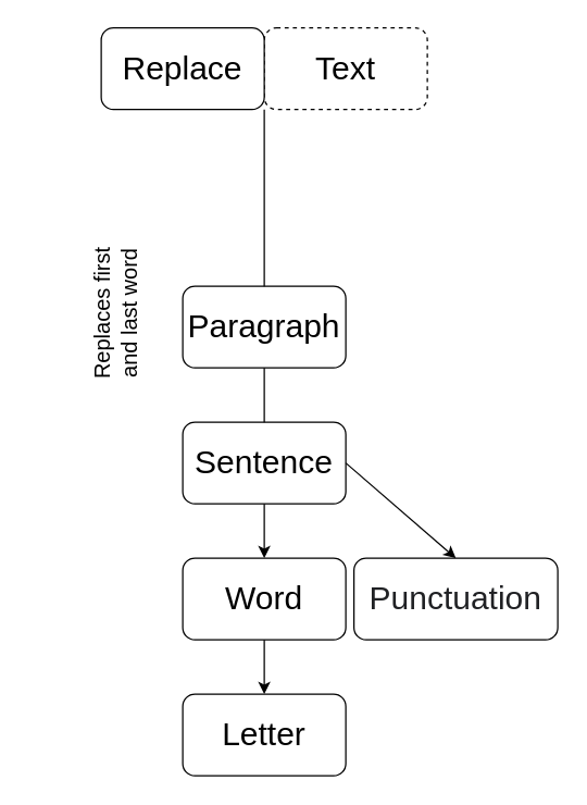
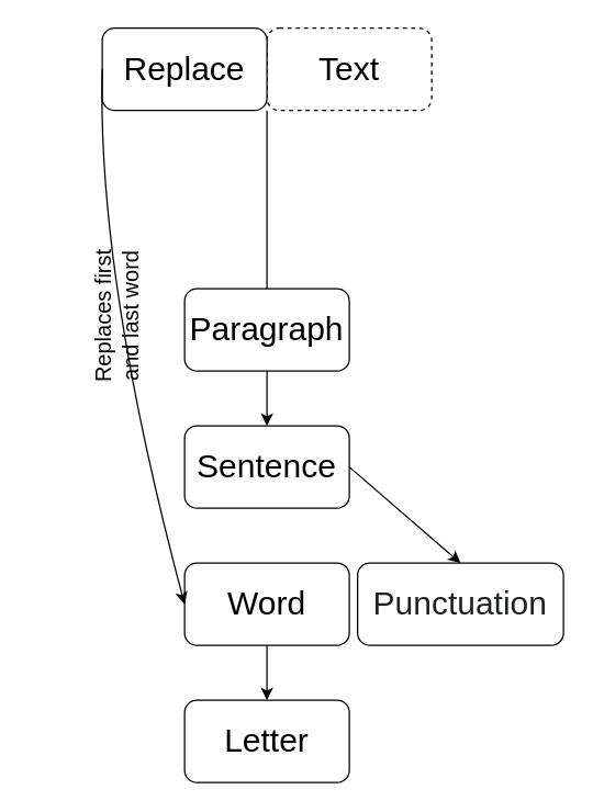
  <mxCell id="0" />
  <mxCell id="1" parent="0" />
  <mxCell id="2" value="&lt;font style=&quot;font-size: 24px&quot;&gt;Letter&lt;/font&gt;" style="rounded=1;whiteSpace=wrap;html=1;" parent="1" vertex="1"><mxGeometry x="134" y="510" width="120" height="60" as="geometry" /></mxCell>
  <mxCell id="3" value="&lt;font style=&quot;font-size: 24px&quot;&gt;Word&lt;/font&gt;" style="rounded=1;whiteSpace=wrap;html=1;" parent="1" vertex="1"><mxGeometry x="134" y="410" width="120" height="60" as="geometry" /></mxCell>
  <mxCell id="4" value="&lt;font style=&quot;font-size: 24px&quot;&gt;Sentence&lt;/font&gt;" style="rounded=1;whiteSpace=wrap;html=1;" parent="1" vertex="1"><mxGeometry x="134" y="310" width="120" height="60" as="geometry" /></mxCell>
  <mxCell id="5" value="&lt;font style=&quot;font-size: 24px&quot;&gt;Text&lt;/font&gt;" style="rounded=1;whiteSpace=wrap;html=1;dashed=1;" parent="1" vertex="1"><mxGeometry x="194" y="20" width="120" height="60" as="geometry" /></mxCell>
  <mxCell id="6" value="&lt;span style=&quot;color: rgb(32 , 33 , 36) ; font-family: &amp;#34;google sans&amp;#34; , &amp;#34;arial&amp;#34; , sans-serif ; text-align: left&quot;&gt;&lt;font style=&quot;font-size: 24px&quot;&gt;Punctuation&lt;/font&gt;&lt;/span&gt;" style="rounded=1;whiteSpace=wrap;html=1;verticalAlign=middle;" parent="1" vertex="1"><mxGeometry x="260" y="410" width="150" height="60" as="geometry" /></mxCell>
  <mxCell id="7" value="" style="endArrow=classic;html=1;exitX=1;exitY=0.5;exitDx=0;exitDy=0;entryX=0.5;entryY=0;entryDx=0;entryDy=0;" parent="1" source="4" target="6" edge="1"><mxGeometry width="50" height="50" relative="1" as="geometry"><mxPoint x="170" y="330" as="sourcePoint" /><mxPoint x="350" y="330" as="targetPoint" /></mxGeometry></mxCell>
  <mxCell id="8" value="" style="endArrow=classic;html=1;entryX=0.5;entryY=0;entryDx=0;entryDy=0;exitX=0.5;exitY=1;exitDx=0;exitDy=0;" parent="1" source="3" target="2" edge="1"><mxGeometry width="50" height="50" relative="1" as="geometry"><mxPoint x="80" y="490" as="sourcePoint" /><mxPoint x="220" y="280" as="targetPoint" /></mxGeometry></mxCell>
  <mxCell id="9" value="&lt;font style=&quot;font-size: 24px&quot;&gt;Replace&lt;/font&gt;" style="rounded=1;whiteSpace=wrap;html=1;" parent="1" vertex="1"><mxGeometry x="74" y="20" width="120" height="60" as="geometry" /></mxCell>
+ <mxCell id="10" value="" style="curved=1;endArrow=classic;html=1;exitX=0;exitY=0.5;exitDx=0;exitDy=0;entryX=0;entryY=0.5;entryDx=0;entryDy=0;" parent="1" source="9" target="3" edge="1"><mxGeometry width="50" height="50" relative="1" as="geometry"><mxPoint x="230" y="290" as="sourcePoint" /><mxPoint x="280" y="240" as="targetPoint" /><Array as="points"><mxPoint x="70" y="200" /></Array></mxGeometry></mxCell>
  <mxCell id="11" value="&lt;font style=&quot;font-size: 16px&quot;&gt;Replaces first and last word&lt;/font&gt;" style="text;html=1;strokeColor=none;fillColor=none;align=center;verticalAlign=middle;whiteSpace=wrap;rounded=0;rotation=-90;" parent="1" vertex="1"><mxGeometry x="20" y="210" width="130" height="40" as="geometry" /></mxCell>
  <mxCell id="12" value="&lt;font style=&quot;font-size: 24px&quot;&gt;Paragraph&lt;/font&gt;" style="rounded=1;whiteSpace=wrap;html=1;" parent="1" vertex="1"><mxGeometry x="134" y="210" width="120" height="60" as="geometry" /></mxCell>
  <mxCell id="13" value="" style="endArrow=none;html=1;exitX=1;exitY=1;exitDx=0;exitDy=0;entryX=0.5;entryY=0;entryDx=0;entryDy=0;" edge="1" parent="1" source="9" target="12"><mxGeometry width="50" height="50" relative="1" as="geometry"><mxPoint x="170" y="240" as="sourcePoint" /><mxPoint x="220" y="190" as="targetPoint" /></mxGeometry></mxCell>
- <mxCell id="14" value="" style="endArrow=none;html=1;exitX=0.5;exitY=1;exitDx=0;exitDy=0;entryX=0.5;entryY=0;entryDx=0;entryDy=0;" edge="1" parent="1" source="12" target="4"><mxGeometry width="50" height="50" relative="1" as="geometry"><mxPoint x="170" y="240" as="sourcePoint" /><mxPoint x="220" y="190" as="targetPoint" /></mxGeometry></mxCell>
- <mxCell id="15" value="" style="endArrow=classic;html=1;exitX=0.5;exitY=1;exitDx=0;exitDy=0;entryX=0.5;entryY=0;entryDx=0;entryDy=0;" edge="1" parent="1" source="4" target="3"><mxGeometry width="50" height="50" relative="1" as="geometry"><mxPoint x="170" y="440" as="sourcePoint" /><mxPoint x="220" y="390" as="targetPoint" /></mxGeometry></mxCell>
+ <mxCell id="14" value="" style="endArrow=classic;html=1;exitX=0.5;exitY=1;exitDx=0;exitDy=0;entryX=0.5;entryY=0;entryDx=0;entryDy=0;" edge="1" parent="1" source="12" target="4"><mxGeometry width="50" height="50" relative="1" as="geometry"><mxPoint x="170" y="240" as="sourcePoint" /><mxPoint x="220" y="190" as="targetPoint" /></mxGeometry></mxCell>
